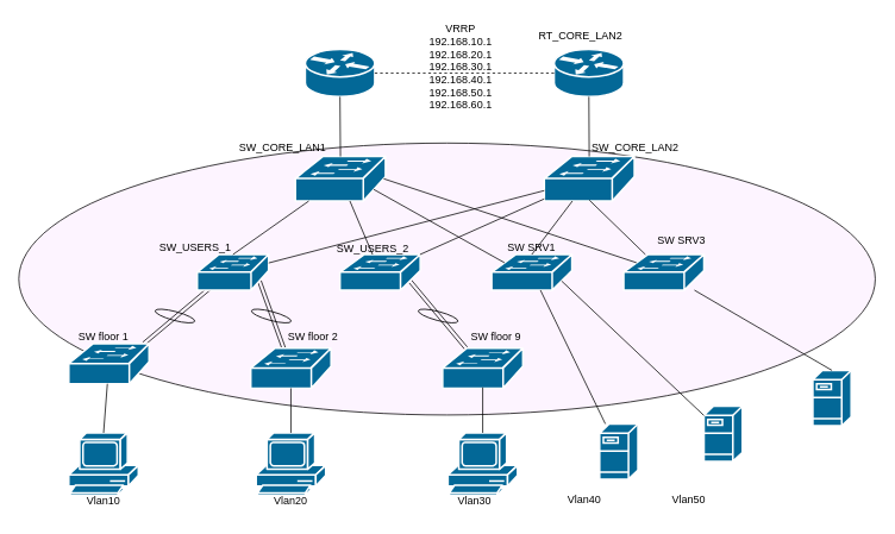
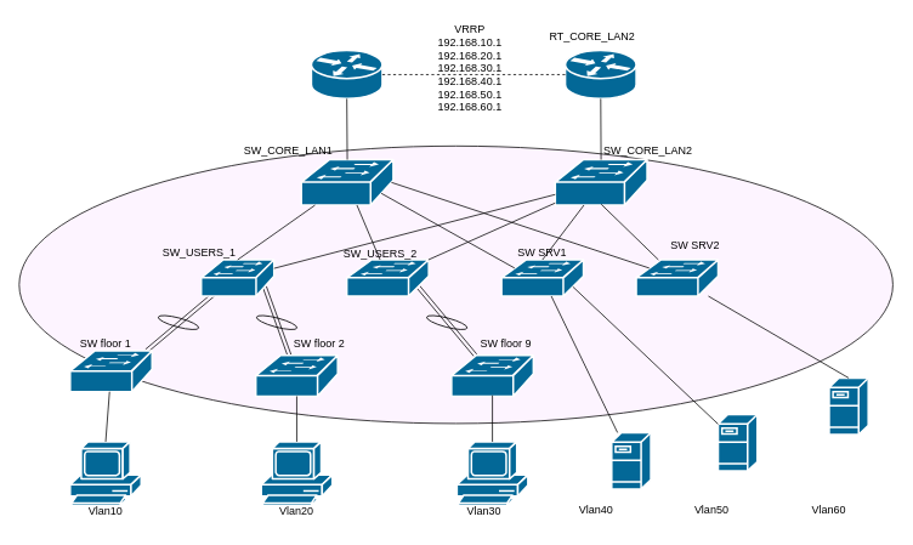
  <mxCell id="0" />
  <mxCell id="1" parent="0" />
  <mxCell id="2" value="" style="ellipse;whiteSpace=wrap;html=1;fillColor=#FDF4FF;" vertex="1" parent="1"><mxGeometry x="20" y="160" width="960" height="305" as="geometry" /></mxCell>
  <mxCell id="3" value="" style="ellipse;whiteSpace=wrap;html=1;rotation=15;fillColor=#FDF4FF;" vertex="1" parent="1"><mxGeometry x="467" y="349" width="46" height="10" as="geometry" /></mxCell>
  <mxCell id="4" value="" style="ellipse;whiteSpace=wrap;html=1;rotation=-165;fillColor=#FDF4FF;" vertex="1" parent="1"><mxGeometry x="280" y="349" width="46" height="10" as="geometry" /></mxCell>
  <mxCell id="5" value="" style="ellipse;whiteSpace=wrap;html=1;rotation=15;fillColor=#FDF4FF;" vertex="1" parent="1"><mxGeometry x="172" y="349" width="46" height="10" as="geometry" /></mxCell>
  <mxCell id="6" style="edgeStyle=none;rounded=0;orthogonalLoop=1;jettySize=auto;html=1;exitX=0;exitY=0.98;exitDx=0;exitDy=0;exitPerimeter=0;shape=link;" edge="1" parent="1"><mxGeometry relative="1" as="geometry"><mxPoint x="238.24" y="319.2" as="sourcePoint" /><mxPoint x="159.995" y="385" as="targetPoint" /></mxGeometry></mxCell>
  <mxCell id="7" value="" style="shape=mxgraph.cisco.routers.router;html=1;dashed=0;fillColor=#036897;strokeColor=#ffffff;strokeWidth=2;verticalLabelPosition=bottom;verticalAlign=top;rounded=0;shadow=0;comic=0;fontFamily=Verdana;fontSize=12;" parent="1" vertex="1"><mxGeometry x="341" y="55" width="78" height="53" as="geometry" /></mxCell>
  <mxCell id="8" value="" style="shape=mxgraph.cisco.routers.router;html=1;dashed=0;fillColor=#036897;strokeColor=#ffffff;strokeWidth=2;verticalLabelPosition=bottom;verticalAlign=top;rounded=0;shadow=0;comic=0;fontFamily=Verdana;fontSize=12;" parent="1" vertex="1"><mxGeometry x="620" y="55" width="78" height="53" as="geometry" /></mxCell>
  <mxCell id="9" value="" style="shape=mxgraph.cisco.switches.workgroup_switch;sketch=0;html=1;pointerEvents=1;dashed=0;fillColor=#036897;strokeColor=#ffffff;strokeWidth=2;verticalLabelPosition=bottom;verticalAlign=top;align=center;outlineConnect=0;" vertex="1" parent="1"><mxGeometry x="330" y="175" width="101" height="50" as="geometry" /></mxCell>
  <mxCell id="10" value="" style="shape=mxgraph.cisco.switches.workgroup_switch;sketch=0;html=1;pointerEvents=1;dashed=0;fillColor=#036897;strokeColor=#ffffff;strokeWidth=2;verticalLabelPosition=bottom;verticalAlign=top;align=center;outlineConnect=0;" vertex="1" parent="1"><mxGeometry x="609" y="175" width="101" height="50" as="geometry" /></mxCell>
  <mxCell id="11" style="edgeStyle=none;rounded=0;orthogonalLoop=1;jettySize=auto;html=1;exitX=0.87;exitY=0.74;exitDx=0;exitDy=0;exitPerimeter=0;shape=link;" edge="1" parent="1" source="12" target="18"><mxGeometry relative="1" as="geometry" /></mxCell>
  <mxCell id="12" value="" style="shape=mxgraph.cisco.switches.workgroup_switch;sketch=0;html=1;pointerEvents=1;dashed=0;fillColor=#036897;strokeColor=#ffffff;strokeWidth=2;verticalLabelPosition=bottom;verticalAlign=top;align=center;outlineConnect=0;" vertex="1" parent="1"><mxGeometry x="220" y="285" width="80" height="40" as="geometry" /></mxCell>
  <mxCell id="13" style="edgeStyle=none;rounded=0;orthogonalLoop=1;jettySize=auto;html=1;exitX=0.87;exitY=0.74;exitDx=0;exitDy=0;exitPerimeter=0;shape=link;" edge="1" parent="1" source="14" target="19"><mxGeometry relative="1" as="geometry" /></mxCell>
  <mxCell id="14" value="" style="shape=mxgraph.cisco.switches.workgroup_switch;sketch=0;html=1;pointerEvents=1;dashed=0;fillColor=#036897;strokeColor=#ffffff;strokeWidth=2;verticalLabelPosition=bottom;verticalAlign=top;align=center;outlineConnect=0;" vertex="1" parent="1"><mxGeometry x="380" y="285" width="90" height="40" as="geometry" /></mxCell>
  <mxCell id="15" value="" style="shape=mxgraph.cisco.switches.workgroup_switch;sketch=0;html=1;pointerEvents=1;dashed=0;fillColor=#036897;strokeColor=#ffffff;strokeWidth=2;verticalLabelPosition=bottom;verticalAlign=top;align=center;outlineConnect=0;" vertex="1" parent="1"><mxGeometry x="550" y="285" width="90" height="40" as="geometry" /></mxCell>
  <mxCell id="16" value="" style="shape=mxgraph.cisco.switches.workgroup_switch;sketch=0;html=1;pointerEvents=1;dashed=0;fillColor=#036897;strokeColor=#ffffff;strokeWidth=2;verticalLabelPosition=bottom;verticalAlign=top;align=center;outlineConnect=0;" vertex="1" parent="1"><mxGeometry x="698" y="285" width="90" height="40" as="geometry" /></mxCell>
  <mxCell id="17" value="" style="shape=mxgraph.cisco.switches.workgroup_switch;sketch=0;html=1;pointerEvents=1;dashed=0;fillColor=#036897;strokeColor=#ffffff;strokeWidth=2;verticalLabelPosition=bottom;verticalAlign=top;align=center;outlineConnect=0;" vertex="1" parent="1"><mxGeometry x="76" y="385" width="90" height="45" as="geometry" /></mxCell>
  <mxCell id="18" value="" style="shape=mxgraph.cisco.switches.workgroup_switch;sketch=0;html=1;pointerEvents=1;dashed=0;fillColor=#036897;strokeColor=#ffffff;strokeWidth=2;verticalLabelPosition=bottom;verticalAlign=top;align=center;outlineConnect=0;" vertex="1" parent="1"><mxGeometry x="280" y="390" width="90" height="45" as="geometry" /></mxCell>
  <mxCell id="19" value="" style="shape=mxgraph.cisco.switches.workgroup_switch;sketch=0;html=1;pointerEvents=1;dashed=0;fillColor=#036897;strokeColor=#ffffff;strokeWidth=2;verticalLabelPosition=bottom;verticalAlign=top;align=center;outlineConnect=0;" vertex="1" parent="1"><mxGeometry x="495" y="390" width="90" height="45" as="geometry" /></mxCell>
  <mxCell id="20" value="" style="shape=mxgraph.cisco.servers.fileserver;sketch=0;html=1;pointerEvents=1;dashed=0;fillColor=#036897;strokeColor=#ffffff;strokeWidth=2;verticalLabelPosition=bottom;verticalAlign=top;align=center;outlineConnect=0;" vertex="1" parent="1"><mxGeometry x="671" y="475" width="43" height="62" as="geometry" /></mxCell>
  <mxCell id="21" value="" style="shape=mxgraph.cisco.servers.fileserver;sketch=0;html=1;pointerEvents=1;dashed=0;fillColor=#036897;strokeColor=#ffffff;strokeWidth=2;verticalLabelPosition=bottom;verticalAlign=top;align=center;outlineConnect=0;" vertex="1" parent="1"><mxGeometry x="788" y="455" width="43" height="62" as="geometry" /></mxCell>
  <mxCell id="22" value="" style="shape=mxgraph.cisco.servers.fileserver;sketch=0;html=1;pointerEvents=1;dashed=0;fillColor=#036897;strokeColor=#ffffff;strokeWidth=2;verticalLabelPosition=bottom;verticalAlign=top;align=center;outlineConnect=0;" vertex="1" parent="1"><mxGeometry x="910" y="415" width="43" height="62" as="geometry" /></mxCell>
  <mxCell id="23" value="" style="shape=mxgraph.cisco.computers_and_peripherals.pc;sketch=0;html=1;pointerEvents=1;dashed=0;fillColor=#036897;strokeColor=#ffffff;strokeWidth=2;verticalLabelPosition=bottom;verticalAlign=top;align=center;outlineConnect=0;" vertex="1" parent="1"><mxGeometry x="76" y="485" width="78" height="70" as="geometry" /></mxCell>
  <mxCell id="24" value="" style="shape=mxgraph.cisco.computers_and_peripherals.pc;sketch=0;html=1;pointerEvents=1;dashed=0;fillColor=#036897;strokeColor=#ffffff;strokeWidth=2;verticalLabelPosition=bottom;verticalAlign=top;align=center;outlineConnect=0;" vertex="1" parent="1"><mxGeometry x="286" y="485" width="78" height="70" as="geometry" /></mxCell>
  <mxCell id="25" value="" style="shape=mxgraph.cisco.computers_and_peripherals.pc;sketch=0;html=1;pointerEvents=1;dashed=0;fillColor=#036897;strokeColor=#ffffff;strokeWidth=2;verticalLabelPosition=bottom;verticalAlign=top;align=center;outlineConnect=0;" vertex="1" parent="1"><mxGeometry x="501" y="485" width="78" height="70" as="geometry" /></mxCell>
  <mxCell id="26" value="" style="endArrow=none;html=1;rounded=0;entryX=0.5;entryY=1;entryDx=0;entryDy=0;entryPerimeter=0;exitX=0.5;exitY=0;exitDx=0;exitDy=0;exitPerimeter=0;" edge="1" parent="1" source="9" target="7"><mxGeometry width="50" height="50" relative="1" as="geometry"><mxPoint x="510" y="275" as="sourcePoint" /><mxPoint x="560" y="225" as="targetPoint" /></mxGeometry></mxCell>
  <mxCell id="27" value="" style="endArrow=none;html=1;rounded=0;entryX=0.5;entryY=1;entryDx=0;entryDy=0;entryPerimeter=0;" edge="1" parent="1" source="10" target="8"><mxGeometry width="50" height="50" relative="1" as="geometry"><mxPoint x="510" y="275" as="sourcePoint" /><mxPoint x="560" y="225" as="targetPoint" /></mxGeometry></mxCell>
  <mxCell id="28" value="" style="endArrow=none;html=1;rounded=0;exitX=0.5;exitY=0;exitDx=0;exitDy=0;exitPerimeter=0;" edge="1" parent="1" source="15" target="10"><mxGeometry width="50" height="50" relative="1" as="geometry"><mxPoint x="510" y="275" as="sourcePoint" /><mxPoint x="560" y="225" as="targetPoint" /></mxGeometry></mxCell>
  <mxCell id="29" value="" style="endArrow=none;html=1;rounded=0;" edge="1" parent="1" source="14" target="10"><mxGeometry width="50" height="50" relative="1" as="geometry"><mxPoint x="510" y="275" as="sourcePoint" /><mxPoint x="560" y="225" as="targetPoint" /></mxGeometry></mxCell>
  <mxCell id="30" value="" style="endArrow=none;html=1;rounded=0;" edge="1" parent="1" source="12" target="10"><mxGeometry width="50" height="50" relative="1" as="geometry"><mxPoint x="510" y="275" as="sourcePoint" /><mxPoint x="560" y="225" as="targetPoint" /></mxGeometry></mxCell>
  <mxCell id="31" value="" style="endArrow=none;html=1;rounded=0;entryX=0.5;entryY=0.98;entryDx=0;entryDy=0;entryPerimeter=0;" edge="1" parent="1" source="16" target="10"><mxGeometry width="50" height="50" relative="1" as="geometry"><mxPoint x="720" y="275" as="sourcePoint" /><mxPoint x="560" y="225" as="targetPoint" /></mxGeometry></mxCell>
  <mxCell id="32" value="" style="endArrow=none;html=1;rounded=0;exitX=0.5;exitY=0;exitDx=0;exitDy=0;exitPerimeter=0;" edge="1" parent="1" source="12" target="9"><mxGeometry width="50" height="50" relative="1" as="geometry"><mxPoint x="510" y="275" as="sourcePoint" /><mxPoint x="560" y="225" as="targetPoint" /></mxGeometry></mxCell>
  <mxCell id="33" value="" style="endArrow=none;html=1;rounded=0;" edge="1" parent="1" source="14" target="9"><mxGeometry width="50" height="50" relative="1" as="geometry"><mxPoint x="510" y="275" as="sourcePoint" /><mxPoint x="560" y="225" as="targetPoint" /></mxGeometry></mxCell>
  <mxCell id="34" value="" style="endArrow=none;html=1;rounded=0;exitX=0.16;exitY=0.23;exitDx=0;exitDy=0;exitPerimeter=0;entryX=0.87;entryY=0.74;entryDx=0;entryDy=0;entryPerimeter=0;" edge="1" parent="1" source="15" target="9"><mxGeometry width="50" height="50" relative="1" as="geometry"><mxPoint x="510" y="275" as="sourcePoint" /><mxPoint x="560" y="225" as="targetPoint" /></mxGeometry></mxCell>
  <mxCell id="35" value="" style="endArrow=none;html=1;rounded=0;entryX=0.98;entryY=0.5;entryDx=0;entryDy=0;entryPerimeter=0;exitX=0.16;exitY=0.23;exitDx=0;exitDy=0;exitPerimeter=0;" edge="1" parent="1" source="16" target="9"><mxGeometry width="50" height="50" relative="1" as="geometry"><mxPoint x="510" y="275" as="sourcePoint" /><mxPoint x="560" y="225" as="targetPoint" /></mxGeometry></mxCell>
  <mxCell id="36" value="" style="endArrow=none;dashed=1;html=1;rounded=0;entryX=0;entryY=0.5;entryDx=0;entryDy=0;entryPerimeter=0;exitX=1;exitY=0.5;exitDx=0;exitDy=0;exitPerimeter=0;" edge="1" parent="1" source="7" target="8"><mxGeometry width="50" height="50" relative="1" as="geometry"><mxPoint x="510" y="175" as="sourcePoint" /><mxPoint x="560" y="125" as="targetPoint" /></mxGeometry></mxCell>
  <mxCell id="37" value="" style="endArrow=none;html=1;rounded=0;exitX=0.5;exitY=0;exitDx=0;exitDy=0;exitPerimeter=0;" edge="1" parent="1" source="23" target="17"><mxGeometry width="50" height="50" relative="1" as="geometry"><mxPoint x="510" y="475" as="sourcePoint" /><mxPoint x="560" y="425" as="targetPoint" /></mxGeometry></mxCell>
  <mxCell id="38" value="" style="endArrow=none;html=1;rounded=0;" edge="1" parent="1" source="24" target="18"><mxGeometry width="50" height="50" relative="1" as="geometry"><mxPoint x="510" y="475" as="sourcePoint" /><mxPoint x="560" y="425" as="targetPoint" /></mxGeometry></mxCell>
  <mxCell id="39" value="" style="endArrow=none;html=1;rounded=0;entryX=0.5;entryY=0.98;entryDx=0;entryDy=0;entryPerimeter=0;" edge="1" parent="1" source="25" target="19"><mxGeometry width="50" height="50" relative="1" as="geometry"><mxPoint x="510" y="475" as="sourcePoint" /><mxPoint x="560" y="425" as="targetPoint" /></mxGeometry></mxCell>
  <mxCell id="40" value="" style="endArrow=none;html=1;rounded=0;" edge="1" parent="1" source="20" target="15"><mxGeometry width="50" height="50" relative="1" as="geometry"><mxPoint x="510" y="475" as="sourcePoint" /><mxPoint x="717.431" y="430" as="targetPoint" /></mxGeometry></mxCell>
  <mxCell id="41" value="" style="endArrow=none;html=1;rounded=0;entryX=0.87;entryY=0.74;entryDx=0;entryDy=0;entryPerimeter=0;" edge="1" parent="1" source="21" target="15"><mxGeometry width="50" height="50" relative="1" as="geometry"><mxPoint x="510" y="475" as="sourcePoint" /><mxPoint x="725" y="429.1" as="targetPoint" /></mxGeometry></mxCell>
  <mxCell id="42" value="" style="endArrow=none;html=1;rounded=0;exitX=0.5;exitY=0;exitDx=0;exitDy=0;exitPerimeter=0;" edge="1" parent="1" source="22" target="16"><mxGeometry width="50" height="50" relative="1" as="geometry"><mxPoint x="510" y="475" as="sourcePoint" /><mxPoint x="899.79" y="430" as="targetPoint" /></mxGeometry></mxCell>
  <mxCell id="43" value="VRRP&lt;div&gt;192.168.10.1&lt;/div&gt;&lt;div&gt;192.168.20.1&lt;/div&gt;&lt;div&gt;192.168.30.1&lt;/div&gt;&lt;div&gt;192.168.40.1&lt;/div&gt;&lt;div&gt;192.168.50.1&lt;/div&gt;&lt;div&gt;192.168.60.1&lt;/div&gt;" style="text;html=1;align=center;verticalAlign=middle;resizable=0;points=[];autosize=1;strokeColor=none;fillColor=none;" vertex="1" parent="1"><mxGeometry x="470" y="20" width="90" height="110" as="geometry" /></mxCell>
  <mxCell id="44" value="RT_CORE_LAN2" style="text;html=1;align=center;verticalAlign=middle;whiteSpace=wrap;rounded=0;" vertex="1" parent="1"><mxGeometry x="620" y="25" width="60" height="30" as="geometry" /></mxCell>
  <mxCell id="45" value="SW_CORE_LAN1" style="text;html=1;align=center;verticalAlign=middle;whiteSpace=wrap;rounded=0;" vertex="1" parent="1"><mxGeometry x="286" y="151" width="60" height="30" as="geometry" /></mxCell>
  <mxCell id="46" value="SW_CORE_LAN2" style="text;html=1;align=center;verticalAlign=middle;whiteSpace=wrap;rounded=0;" vertex="1" parent="1"><mxGeometry x="681" y="151" width="60" height="30" as="geometry" /></mxCell>
  <mxCell id="47" value="Vlan10" style="text;html=1;align=center;verticalAlign=middle;whiteSpace=wrap;rounded=0;" vertex="1" parent="1"><mxGeometry x="85" y="547" width="60" height="30" as="geometry" /></mxCell>
  <mxCell id="48" value="Vlan20" style="text;html=1;align=center;verticalAlign=middle;whiteSpace=wrap;rounded=0;" vertex="1" parent="1"><mxGeometry x="295" y="547" width="60" height="30" as="geometry" /></mxCell>
  <mxCell id="49" value="Vlan30" style="text;html=1;align=center;verticalAlign=middle;whiteSpace=wrap;rounded=0;" vertex="1" parent="1"><mxGeometry x="501" y="547" width="60" height="30" as="geometry" /></mxCell>
  <mxCell id="50" value="Vlan40" style="text;html=1;align=center;verticalAlign=middle;whiteSpace=wrap;rounded=0;" vertex="1" parent="1"><mxGeometry x="624" y="545" width="60" height="30" as="geometry" /></mxCell>
- <mxCell id="51" value="Vlan50" style="text;html=1;align=center;verticalAlign=middle;whiteSpace=wrap;rounded=0;" vertex="1" parent="1"><mxGeometry x="741" y="545" width="60" height="30" as="geometry" /></mxCell>
+ <mxCell id="51" value="Vlan50" style="text;html=1;align=center;verticalAlign=middle;whiteSpace=wrap;rounded=0;" vertex="1" parent="1"><mxGeometry x="751" y="545" width="60" height="30" as="geometry" /></mxCell>
+ <mxCell id="52" value="Vlan60" style="text;html=1;align=center;verticalAlign=middle;whiteSpace=wrap;rounded=0;" vertex="1" parent="1"><mxGeometry x="880" y="545" width="60" height="30" as="geometry" /></mxCell>
  <mxCell id="53" value="SW floor 1" style="text;html=1;align=center;verticalAlign=middle;whiteSpace=wrap;rounded=0;" vertex="1" parent="1"><mxGeometry x="85" y="362" width="60" height="30" as="geometry" /></mxCell>
  <mxCell id="54" value="SW floor 2" style="text;html=1;align=center;verticalAlign=middle;whiteSpace=wrap;rounded=0;" vertex="1" parent="1"><mxGeometry x="320" y="362" width="60" height="30" as="geometry" /></mxCell>
  <mxCell id="55" value="SW floor 9" style="text;html=1;align=center;verticalAlign=middle;whiteSpace=wrap;rounded=0;" vertex="1" parent="1"><mxGeometry x="525" y="362" width="60" height="30" as="geometry" /></mxCell>
  <mxCell id="56" value="SW SRV1" style="text;html=1;align=center;verticalAlign=middle;whiteSpace=wrap;rounded=0;" vertex="1" parent="1"><mxGeometry x="565" y="262" width="60" height="30" as="geometry" /></mxCell>
- <mxCell id="57" value="SW SRV3" style="text;html=1;align=center;verticalAlign=middle;whiteSpace=wrap;rounded=0;" vertex="1" parent="1"><mxGeometry x="733" y="255" width="60" height="30" as="geometry" /></mxCell>
+ <mxCell id="57" value="SW SRV2" style="text;html=1;align=center;verticalAlign=middle;whiteSpace=wrap;rounded=0;" vertex="1" parent="1"><mxGeometry x="733" y="255" width="60" height="30" as="geometry" /></mxCell>
  <mxCell id="58" value="SW_USERS_1" style="text;html=1;align=center;verticalAlign=middle;whiteSpace=wrap;rounded=0;" vertex="1" parent="1"><mxGeometry x="188" y="262" width="60" height="30" as="geometry" /></mxCell>
  <mxCell id="59" value="SW_USERS_2" style="text;html=1;align=center;verticalAlign=middle;whiteSpace=wrap;rounded=0;" vertex="1" parent="1"><mxGeometry x="387" y="264" width="60" height="30" as="geometry" /></mxCell>
